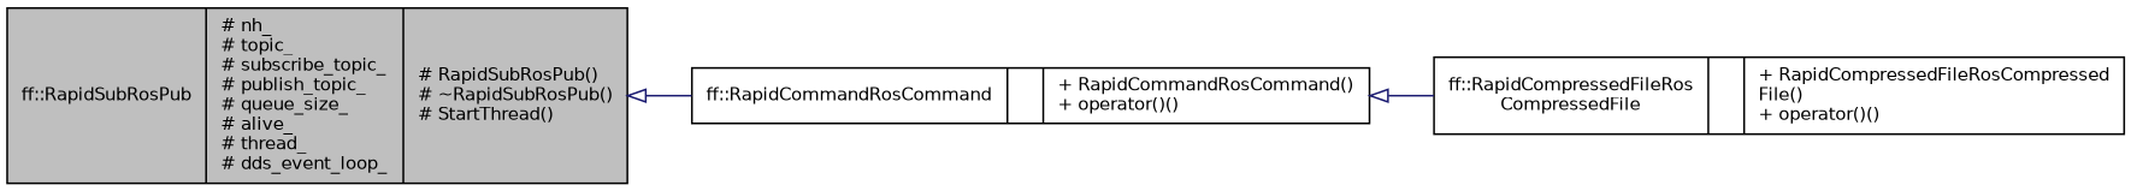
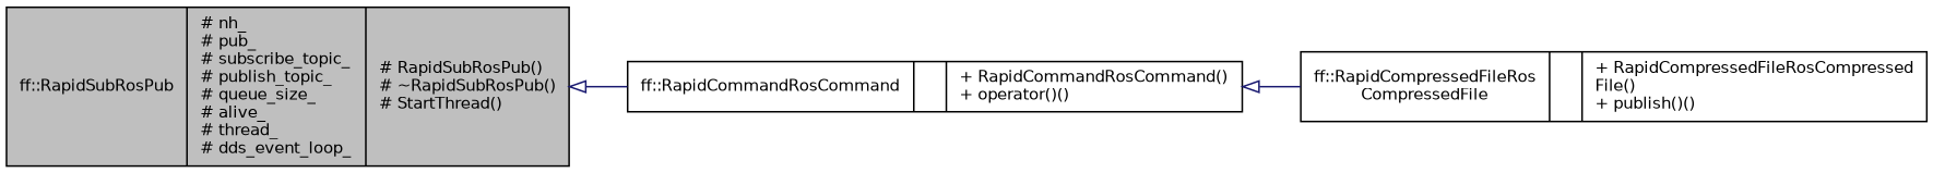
  digraph {
    rankdir=LR
    node [color=black fillcolor=white fontname=Helvetica fontsize=10 shape=record style=filled]
    edge [arrowtail=onormal color=midnightblue dir=back fontname=Helvetica fontsize=10 labelfontname=Helvetica labelfontsize=10 style=solid]
-   n1 [fillcolor=grey75 fontcolor=black height=0.2 label="{ff::RapidSubRosPub\n|# nh_\l# topic_\l# subscribe_topic_\l# publish_topic_\l# queue_size_\l# alive_\l# thread_\l# dds_event_loop_\l|# RapidSubRosPub()\l# ~RapidSubRosPub()\l# StartThread()\l}" width=0.4]
+   n1 [fillcolor=grey75 fontcolor=black height=0.2 label="{ff::RapidSubRosPub\n|# nh_\l# pub_\l# subscribe_topic_\l# publish_topic_\l# queue_size_\l# alive_\l# thread_\l# dds_event_loop_\l|# RapidSubRosPub()\l# ~RapidSubRosPub()\l# StartThread()\l}" width=0.4]
    n2 [height=0.2 label="{ff::RapidCommandRosCommand\n||+ RapidCommandRosCommand()\l+ operator()()\l}" width=0.4]
-   n3 [height=0.2 label="{ff::RapidCompressedFileRos\lCompressedFile\n||+ RapidCompressedFileRosCompressed\lFile()\l+ operator()()\l}" width=0.4]
+   n3 [height=0.2 label="{ff::RapidCompressedFileRos\lCompressedFile\n||+ RapidCompressedFileRosCompressed\lFile()\l+ publish()()\l}" width=0.4]
    n1 -> n2
    n2 -> n3
  }
